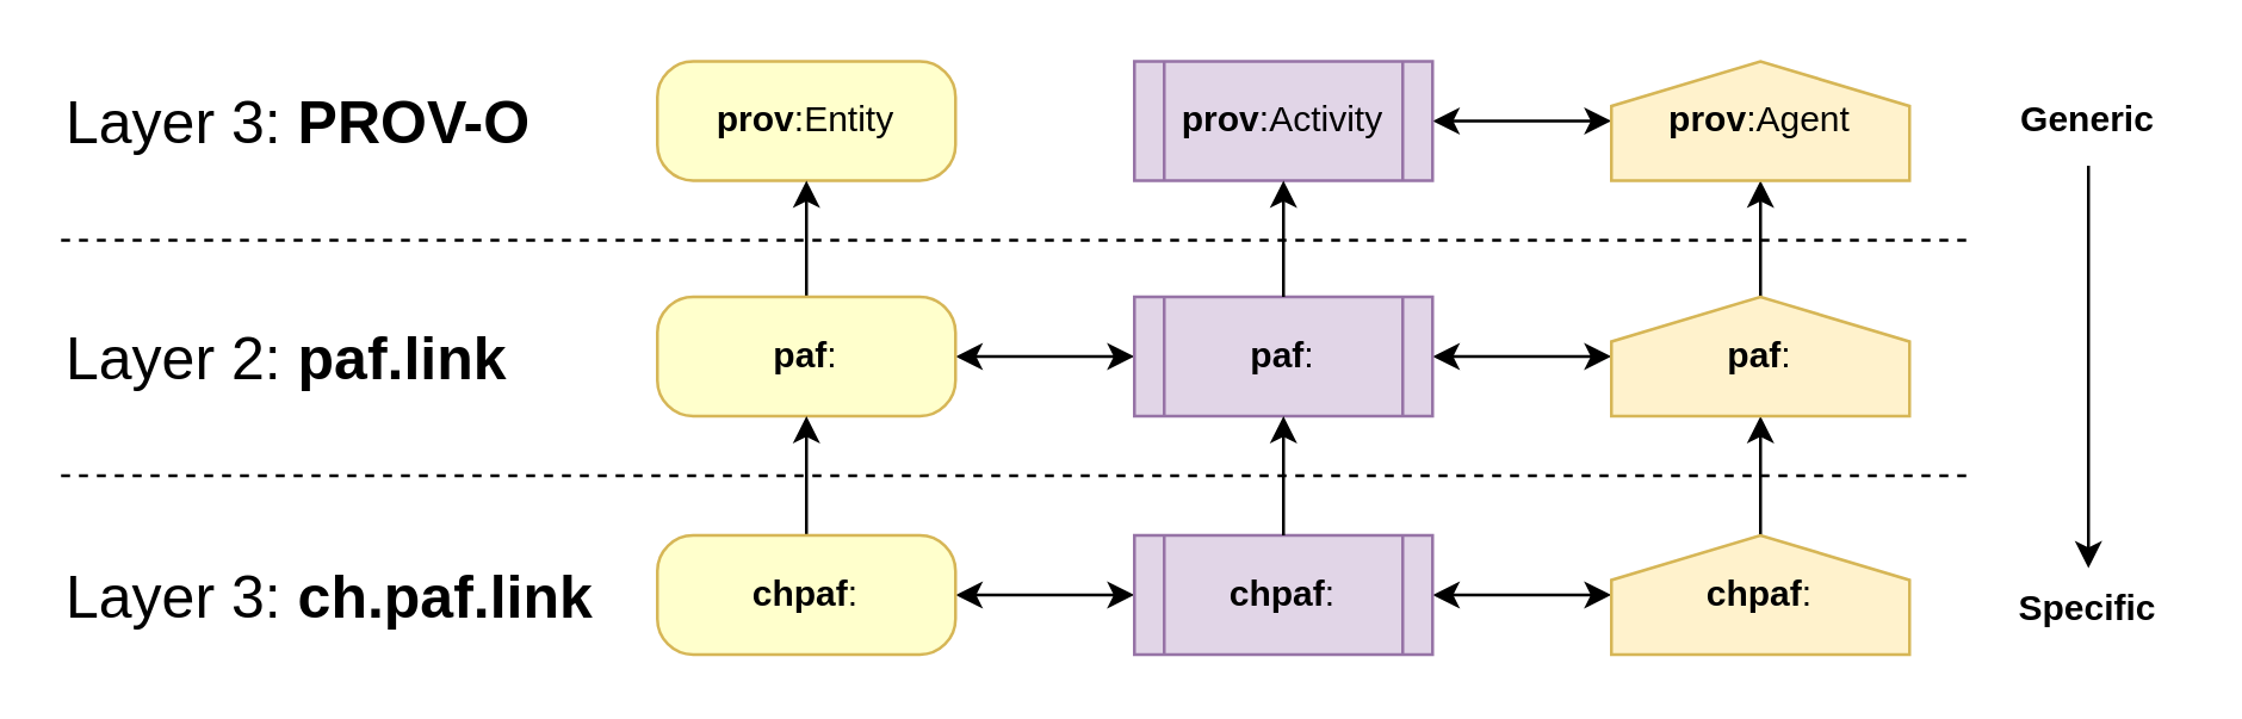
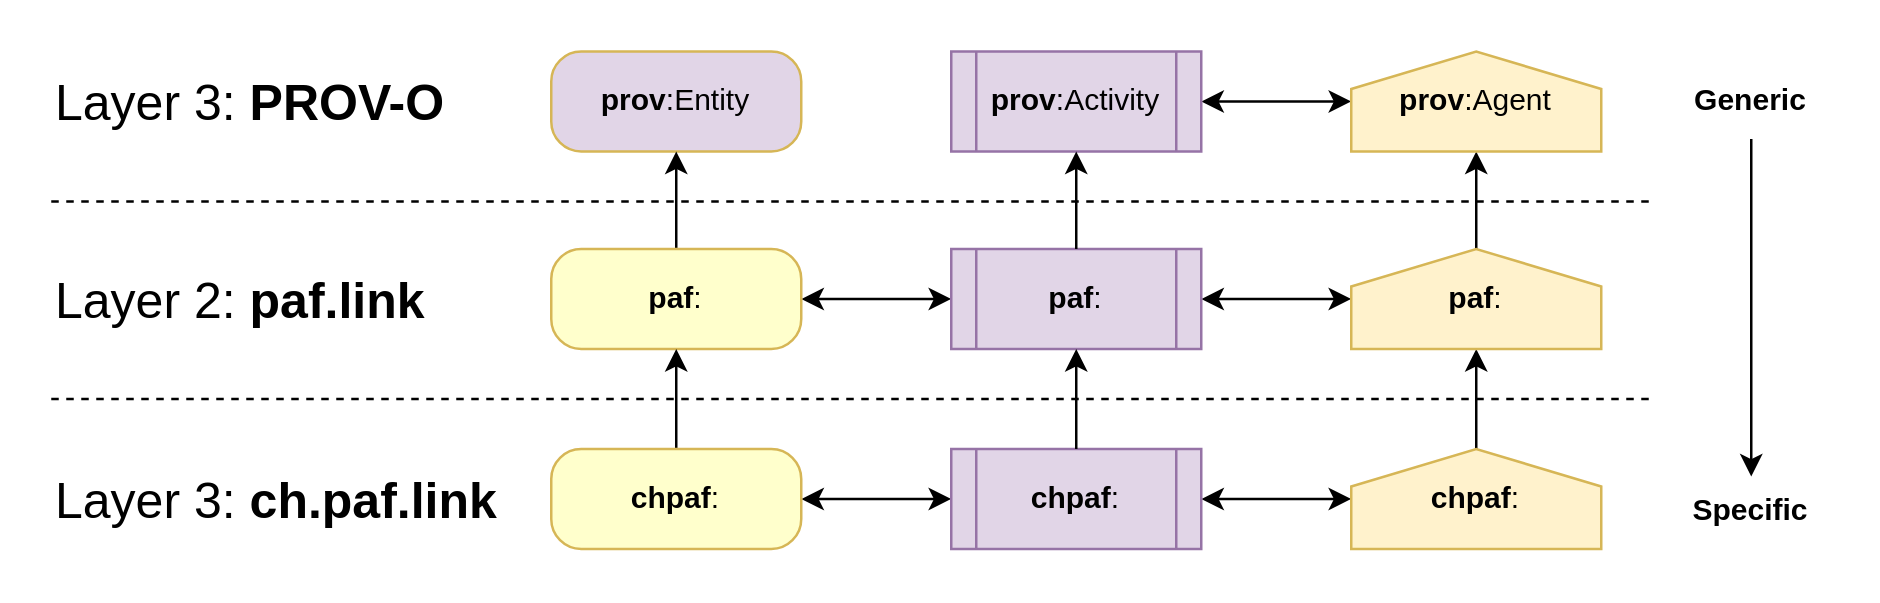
  <mxCell id="0" />
  <mxCell id="1" parent="0" />
  <mxCell id="2" value="Layer 3: &lt;b&gt;PROV-O&lt;/b&gt;" style="text;align=left;html=1;verticalAlign=middle;whiteSpace=wrap;rounded=0;labelBackgroundColor=none;fontSize=20;" parent="1" vertex="1"><mxGeometry x="20" y="20" width="170" height="40" as="geometry" /></mxCell>
  <mxCell id="3" value="Layer 2: &lt;b&gt;paf.link&lt;/b&gt;" style="text;strokeColor=none;align=left;fillColor=none;html=1;verticalAlign=middle;whiteSpace=wrap;rounded=0;labelBackgroundColor=none;fontSize=20;fontColor=none;" parent="1" vertex="1"><mxGeometry x="20" y="99" width="170" height="40" as="geometry" /></mxCell>
  <mxCell id="4" value="Layer 3: &lt;b&gt;ch.paf.link&lt;/b&gt;" style="text;strokeColor=none;align=left;fillColor=none;html=1;verticalAlign=middle;whiteSpace=wrap;rounded=0;labelBackgroundColor=none;fontSize=20;fontColor=none;" parent="1" vertex="1"><mxGeometry x="20" y="179" width="200" height="40" as="geometry" /></mxCell>
  <mxCell id="5" value="" style="endArrow=classic;html=1;exitX=0.5;exitY=1;exitDx=0;exitDy=0;" parent="1" source="7" edge="1"><mxGeometry width="50" height="50" relative="1" as="geometry"><mxPoint x="700" y="60" as="sourcePoint" /><mxPoint x="700" y="190" as="targetPoint" /></mxGeometry></mxCell>
  <mxCell id="6" value="&lt;b&gt;Specific&lt;/b&gt;" style="text;html=1;strokeColor=none;fillColor=none;align=center;verticalAlign=middle;whiteSpace=wrap;rounded=0;" parent="1" vertex="1"><mxGeometry x="670" y="189" width="60" height="30" as="geometry" /></mxCell>
  <mxCell id="7" value="&lt;b&gt;Generic&lt;/b&gt;" style="text;html=1;strokeColor=none;fillColor=none;align=center;verticalAlign=middle;whiteSpace=wrap;rounded=0;" parent="1" vertex="1"><mxGeometry x="670" y="25" width="60" height="30" as="geometry" /></mxCell>
  <mxCell id="8" value="" style="endArrow=none;dashed=1;html=1;strokeWidth=1;fontSize=20;fontColor=none;" parent="1" edge="1"><mxGeometry width="50" height="50" relative="1" as="geometry"><mxPoint x="20" y="80" as="sourcePoint" /><mxPoint x="660" y="80" as="targetPoint" /></mxGeometry></mxCell>
  <mxCell id="9" value="" style="endArrow=none;dashed=1;html=1;strokeWidth=1;fontSize=20;fontColor=none;" parent="1" edge="1"><mxGeometry width="50" height="50" relative="1" as="geometry"><mxPoint x="20" y="159" as="sourcePoint" /><mxPoint x="660" y="159" as="targetPoint" /></mxGeometry></mxCell>
- <mxCell id="10" value="&lt;b&gt;prov&lt;/b&gt;:Entity" style="rounded=1;whiteSpace=wrap;html=1;fillColor=#FFFFCC;strokeColor=#d6b656;arcSize=30;" parent="1" vertex="1"><mxGeometry x="220" y="20" width="100" height="40" as="geometry" /></mxCell>
+ <mxCell id="10" value="&lt;b&gt;prov&lt;/b&gt;:Entity" style="rounded=1;whiteSpace=wrap;html=1;fillColor=#e1d5e7;strokeColor=#d6b656;arcSize=30;" parent="1" vertex="1"><mxGeometry x="220" y="20" width="100" height="40" as="geometry" /></mxCell>
  <mxCell id="11" style="edgeStyle=none;html=1;exitX=1;exitY=0.5;exitDx=0;exitDy=0;entryX=0;entryY=0.5;entryDx=0;entryDy=0;startArrow=classic;startFill=1;" parent="1" source="12" target="29" edge="1"><mxGeometry relative="1" as="geometry"><mxPoint x="540" y="40" as="targetPoint" /></mxGeometry></mxCell>
  <mxCell id="12" value="&lt;b&gt;prov&lt;/b&gt;:Activity" style="shape=process;whiteSpace=wrap;html=1;backgroundOutline=1;fillColor=#e1d5e7;strokeColor=#9673a6;" parent="1" vertex="1"><mxGeometry x="380" y="20" width="100" height="40" as="geometry" /></mxCell>
  <mxCell id="13" style="edgeStyle=none;html=1;exitX=1;exitY=0.5;exitDx=0;exitDy=0;entryX=0;entryY=0.5;entryDx=0;entryDy=0;startArrow=classic;startFill=1;" parent="1" source="15" target="17" edge="1"><mxGeometry relative="1" as="geometry" /></mxCell>
  <mxCell id="14" value="" style="edgeStyle=none;html=1;exitX=0.5;exitY=0;exitDx=0;exitDy=0;entryX=0.5;entryY=1;entryDx=0;entryDy=0;startArrow=none;startFill=0;" parent="1" source="15" target="10" edge="1"><mxGeometry relative="1" as="geometry" /></mxCell>
  <mxCell id="15" value="&lt;b&gt;paf&lt;/b&gt;:" style="rounded=1;whiteSpace=wrap;html=1;fillColor=#FFFFCC;strokeColor=#d6b656;arcSize=30;" parent="1" vertex="1"><mxGeometry x="220" y="99" width="100" height="40" as="geometry" /></mxCell>
  <mxCell id="16" style="edgeStyle=none;html=1;exitX=1;exitY=0.5;exitDx=0;exitDy=0;entryX=0;entryY=0.5;entryDx=0;entryDy=0;startArrow=classic;startFill=1;" parent="1" source="17" target="28" edge="1"><mxGeometry relative="1" as="geometry"><mxPoint x="540" y="119" as="targetPoint" /></mxGeometry></mxCell>
  <mxCell id="17" value="&lt;b&gt;paf&lt;/b&gt;:" style="shape=process;whiteSpace=wrap;html=1;backgroundOutline=1;fillColor=#e1d5e7;strokeColor=#9673a6;" parent="1" vertex="1"><mxGeometry x="380" y="99" width="100" height="40" as="geometry" /></mxCell>
  <mxCell id="18" value="" style="edgeStyle=none;html=1;exitX=0.5;exitY=0;exitDx=0;exitDy=0;entryX=0.5;entryY=1;entryDx=0;entryDy=0;startArrow=none;startFill=0;" parent="1" source="17" target="12" edge="1"><mxGeometry relative="1" as="geometry"><mxPoint x="280" y="170" as="sourcePoint" /><mxPoint x="280" y="70" as="targetPoint" /></mxGeometry></mxCell>
  <mxCell id="19" value="" style="edgeStyle=none;html=1;entryX=0.5;entryY=1;entryDx=0;entryDy=0;startArrow=none;startFill=0;exitX=0.5;exitY=0;exitDx=0;exitDy=0;" parent="1" source="28" target="29" edge="1"><mxGeometry relative="1" as="geometry"><mxPoint x="620" y="150" as="sourcePoint" /><mxPoint x="590" y="60" as="targetPoint" /></mxGeometry></mxCell>
  <mxCell id="20" style="edgeStyle=none;html=1;exitX=1;exitY=0.5;exitDx=0;exitDy=0;entryX=0;entryY=0.5;entryDx=0;entryDy=0;startArrow=classic;startFill=1;" parent="1" source="22" target="24" edge="1"><mxGeometry relative="1" as="geometry" /></mxCell>
  <mxCell id="21" value="" style="edgeStyle=none;html=1;exitX=0.5;exitY=0;exitDx=0;exitDy=0;entryX=0.5;entryY=1;entryDx=0;entryDy=0;startArrow=none;startFill=0;" parent="1" source="22" target="15" edge="1"><mxGeometry relative="1" as="geometry"><mxPoint x="270" y="200" as="targetPoint" /></mxGeometry></mxCell>
  <mxCell id="22" value="&lt;b&gt;chpaf&lt;/b&gt;:" style="rounded=1;whiteSpace=wrap;html=1;fillColor=#FFFFCC;strokeColor=#d6b656;arcSize=30;" parent="1" vertex="1"><mxGeometry x="220" y="179" width="100" height="40" as="geometry" /></mxCell>
  <mxCell id="23" style="edgeStyle=none;html=1;exitX=1;exitY=0.5;exitDx=0;exitDy=0;entryX=0;entryY=0.5;entryDx=0;entryDy=0;startArrow=classic;startFill=1;" parent="1" source="24" target="27" edge="1"><mxGeometry relative="1" as="geometry"><mxPoint x="540" y="199" as="targetPoint" /></mxGeometry></mxCell>
  <mxCell id="24" value="&lt;b&gt;chpaf&lt;/b&gt;:" style="shape=process;whiteSpace=wrap;html=1;backgroundOutline=1;fillColor=#e1d5e7;strokeColor=#9673a6;" parent="1" vertex="1"><mxGeometry x="380" y="179" width="100" height="40" as="geometry" /></mxCell>
  <mxCell id="25" value="" style="edgeStyle=none;html=1;exitX=0.5;exitY=0;exitDx=0;exitDy=0;entryX=0.5;entryY=1;entryDx=0;entryDy=0;startArrow=none;startFill=0;" parent="1" source="24" target="17" edge="1"><mxGeometry relative="1" as="geometry"><mxPoint x="280" y="310" as="sourcePoint" /><mxPoint x="430" y="200" as="targetPoint" /></mxGeometry></mxCell>
  <mxCell id="26" value="" style="edgeStyle=none;html=1;startArrow=none;startFill=0;exitX=0.5;exitY=0;exitDx=0;exitDy=0;entryX=0.5;entryY=1;entryDx=0;entryDy=0;" parent="1" source="27" target="28" edge="1"><mxGeometry relative="1" as="geometry"><mxPoint x="620" y="290" as="sourcePoint" /><mxPoint x="660" y="210" as="targetPoint" /></mxGeometry></mxCell>
  <mxCell id="27" value="&lt;b&gt;chpaf&lt;/b&gt;:" style="shape=offPageConnector;whiteSpace=wrap;html=1;flipV=1;fillColor=#fff2cc;strokeColor=#d6b656;" parent="1" vertex="1"><mxGeometry x="540" y="179" width="100" height="40" as="geometry" /></mxCell>
  <mxCell id="28" value="&lt;b&gt;paf&lt;/b&gt;:" style="shape=offPageConnector;whiteSpace=wrap;html=1;flipV=1;fillColor=#fff2cc;strokeColor=#d6b656;" parent="1" vertex="1"><mxGeometry x="540" y="99" width="100" height="40" as="geometry" /></mxCell>
  <mxCell id="29" value="&lt;b&gt;prov&lt;/b&gt;:Agent" style="shape=offPageConnector;whiteSpace=wrap;html=1;flipV=1;fillColor=#fff2cc;strokeColor=#d6b656;" parent="1" vertex="1"><mxGeometry x="540" y="20" width="100" height="40" as="geometry" /></mxCell>
